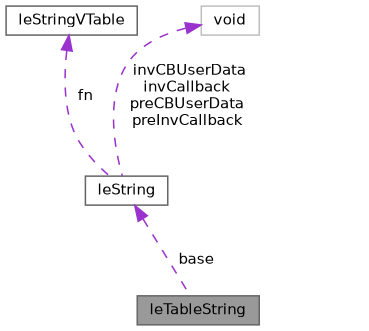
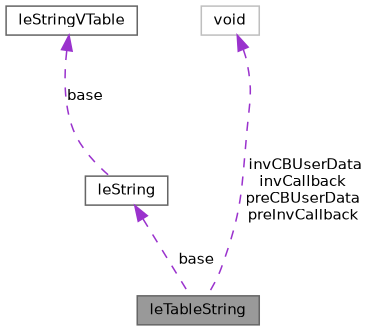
  digraph {
    node [color=gray40 fillcolor=white fontname=Helvetica fontsize=10 shape=box style=filled]
    edge [color=darkorchid3 dir=back fontname=Helvetica fontsize=10 labelfontname=Helvetica labelfontsize=10 style=dashed]
    n1 [fillcolor=grey60 fontcolor=black height=0.2 label=leTableString width=0.4]
    n2 [height=0.2 label=leString width=0.4]
    n3 [height=0.2 label=leStringVTable width=0.4]
    n4 [color=grey75 height=0.2 label=void width=0.4]
    n2 -> n1 [label=" base"]
-   n3 -> n2 [label=" fn"]
-   n4 -> n2 [label=" invCBUserData\ninvCallback\npreCBUserData\npreInvCallback"]
+   n3 -> n2 [label=" base"]
+   n4 -> n1 [label=" invCBUserData\ninvCallback\npreCBUserData\npreInvCallback"]
  }
